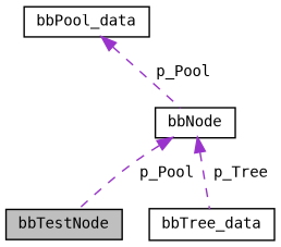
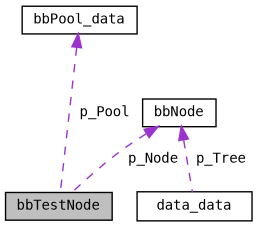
  digraph {
    fontname="DejaVu Sans Mono"
    node [color=black fillcolor=white fontname="DejaVu Sans Mono" fontsize=10 shape=record style=filled]
    edge [color=darkorchid3 dir=back fontname="DejaVu Sans Mono" fontsize=10 labelfontname=Helvetica labelfontsize=10 style=dashed]
    n1 [fillcolor=grey75 fontcolor=black height=0.2 label=bbTestNode width=0.4]
    n2 [height=0.2 label=bbNode width=0.4]
-   n3 [height=0.2 label=bbTree_data width=0.4]
+   n3 [height=0.2 label=data_data width=0.4]
    n4 [height=0.2 label=bbPool_data width=0.4]
-   n2 -> n1 [label=" p_Pool"]
+   n2 -> n1 [label=" p_Node"]
    n2 -> n3 [label=" p_Tree"]
-   n4 -> n2 [label=" p_Pool"]
+   n4 -> n1 [label=" p_Pool"]
  }
